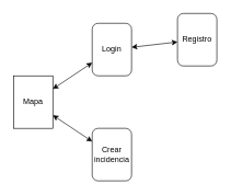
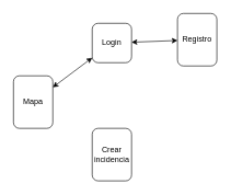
  <mxCell id="0" />
  <mxCell id="1" parent="0" />
- <mxCell id="2" style="edgeStyle=none;html=1;startArrow=classic;startFill=1;" edge="1" parent="1" source="3" target="8"><mxGeometry relative="1" as="geometry" /></mxCell>
- <mxCell id="3" value="Mapa" style="whiteSpace=wrap;html=1;rounded=0;" vertex="1" parent="1"><mxGeometry x="20" y="115" width="60" height="80" as="geometry" /></mxCell>
+ <mxCell id="3" value="Mapa" style="rounded=1;whiteSpace=wrap;html=1;" vertex="1" parent="1"><mxGeometry x="20" y="115" width="60" height="80" as="geometry" /></mxCell>
  <mxCell id="4" style="edgeStyle=none;html=1;startArrow=classic;startFill=1;" edge="1" parent="1" source="5" target="7"><mxGeometry relative="1" as="geometry" /></mxCell>
- <mxCell id="5" value="Login" style="rounded=1;whiteSpace=wrap;html=1;" vertex="1" parent="1"><mxGeometry x="140" y="35" width="60" height="80" as="geometry" /></mxCell>
+ <mxCell id="5" value="Login" style="rounded=1;whiteSpace=wrap;html=1;" vertex="1" parent="1"><mxGeometry x="140" y="35" width="60" height="60" as="geometry" /></mxCell>
  <mxCell id="6" value="" style="endArrow=classic;html=1;startArrow=classic;startFill=1;" edge="1" parent="1" source="3" target="5"><mxGeometry width="50" height="50" relative="1" as="geometry"><mxPoint x="30" y="335" as="sourcePoint" /><mxPoint x="80" y="285" as="targetPoint" /></mxGeometry></mxCell>
  <mxCell id="7" value="Registro" style="rounded=1;whiteSpace=wrap;html=1;" vertex="1" parent="1"><mxGeometry x="270" y="20" width="60" height="80" as="geometry" /></mxCell>
  <mxCell id="8" value="Crear incidencia" style="rounded=1;whiteSpace=wrap;html=1;" vertex="1" parent="1"><mxGeometry x="140" y="195" width="60" height="80" as="geometry" /></mxCell>
